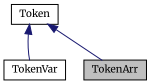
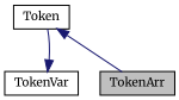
  digraph {
    fontname=Merriweather
    node [color=black fillcolor=white fontname=Merriweather fontsize=10 shape=record style=filled]
    edge [color=midnightblue dir=back fontname=Merriweather fontsize=10 labelfontname=Helvetica labelfontsize=10 style=solid]
    n1 [fillcolor=grey75 fontcolor=black height=0.2 label=TokenArr width=0.4]
    n2 [height=0.2 label=TokenVar width=0.4]
    n3 [height=0.2 label=Token width=0.4]
    n3 -> n1
-   n3 -> n2
+   n2 -> n3
  }
